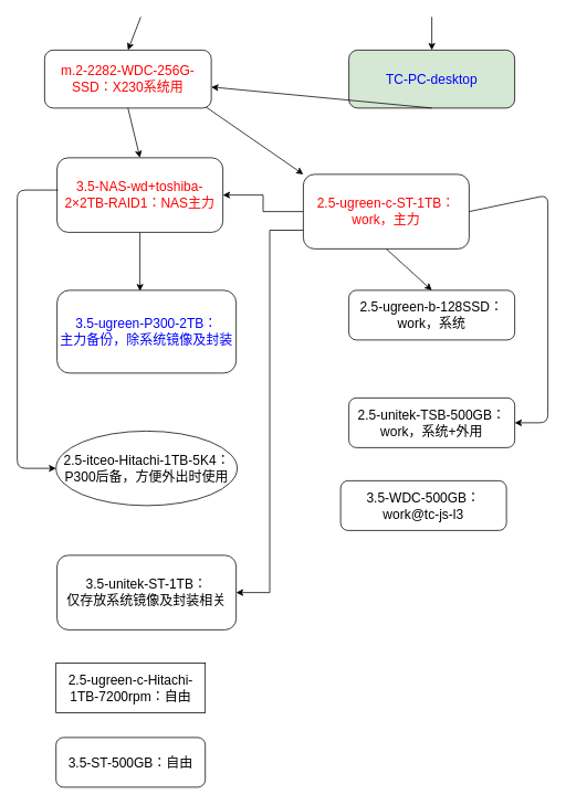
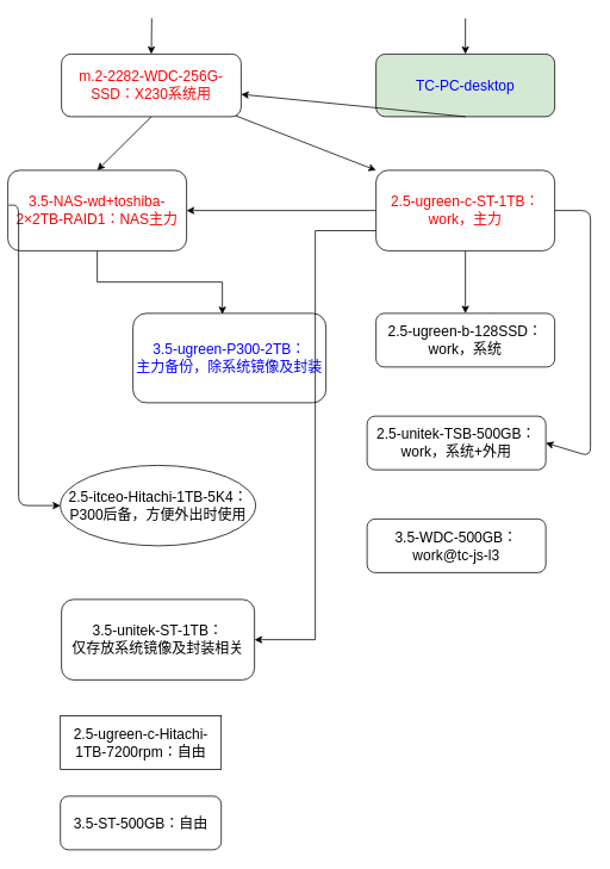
  <mxCell id="0" />
  <mxCell id="1" parent="0" />
  <mxCell id="2" style="edgeStyle=orthogonalEdgeStyle;rounded=0;orthogonalLoop=1;jettySize=auto;html=1;exitX=0.5;exitY=1;exitDx=0;exitDy=0;entryX=0.463;entryY=0.01;entryDx=0;entryDy=0;entryPerimeter=0;fontSize=16;fontColor=#0000FF;" edge="1" parent="1" source="3" target="4"><mxGeometry relative="1" as="geometry" /></mxCell>
- <mxCell id="3" value="3.5-NAS-wd+toshiba-2×2TB-RAID1：NAS主力" style="rounded=1;whiteSpace=wrap;html=1;fontSize=16;fontColor=#FF0000;" vertex="1" parent="1"><mxGeometry x="68" y="190" width="200" height="90" as="geometry" /></mxCell>
- <mxCell id="4" value="3.5-ugreen-P300-2TB：&lt;br style=&quot;font-size: 16px&quot;&gt;主力备份，除系统镜像及封装" style="rounded=1;whiteSpace=wrap;html=1;fontSize=16;fontColor=#0000FF;" vertex="1" parent="1"><mxGeometry x="68" y="350" width="216" height="100" as="geometry" /></mxCell>
+ <mxCell id="3" value="3.5-NAS-wd+toshiba-2×2TB-RAID1：NAS主力" style="rounded=1;whiteSpace=wrap;html=1;fontSize=16;fontColor=#FF0000;" vertex="1" parent="1"><mxGeometry x="8" y="190" width="200" height="90" as="geometry" /></mxCell>
+ <mxCell id="4" value="3.5-ugreen-P300-2TB：&lt;br style=&quot;font-size: 16px&quot;&gt;主力备份，除系统镜像及封装" style="rounded=1;whiteSpace=wrap;html=1;fontSize=16;fontColor=#0000FF;" vertex="1" parent="1"><mxGeometry x="148" y="350" width="216" height="100" as="geometry" /></mxCell>
  <mxCell id="5" value="3.5-unitek-ST-1TB：&lt;br&gt;仅存放系统镜像及封装相关" style="rounded=1;whiteSpace=wrap;html=1;fontSize=16;align=center;" vertex="1" parent="1"><mxGeometry x="68" y="670" width="216" height="90" as="geometry" /></mxCell>
  <mxCell id="6" value="3.5-ST-500GB：自由" style="rounded=1;whiteSpace=wrap;html=1;fontSize=16;align=center;" vertex="1" parent="1"><mxGeometry x="66.75" y="890" width="180" height="60" as="geometry" /></mxCell>
  <mxCell id="7" value="3.5-WDC-500GB：work@tc-js-l3" style="rounded=1;whiteSpace=wrap;html=1;fontSize=16;align=center;" vertex="1" parent="1"><mxGeometry x="410" y="580" width="200" height="60" as="geometry" /></mxCell>
  <mxCell id="8" value="2.5-itceo-Hitachi-1TB-5K4：&lt;br&gt;P300后备，方便外出时使用" style="ellipse;whiteSpace=wrap;html=1;fontSize=16;align=center;" vertex="1" parent="1"><mxGeometry x="66.75" y="520" width="218.5" height="90" as="geometry" /></mxCell>
- <mxCell id="9" value="m.2-2282-WDC-256G-SSD：X230系统用" style="rounded=1;whiteSpace=wrap;html=1;fontSize=16;align=center;fontColor=#FF0000;" vertex="1" parent="1"><mxGeometry x="53" y="60" width="201" height="70" as="geometry" /></mxCell>
+ <mxCell id="9" value="m.2-2282-WDC-256G-SSD：X230系统用" style="rounded=1;whiteSpace=wrap;html=1;fontSize=16;align=center;fontColor=#FF0000;" vertex="1" parent="1"><mxGeometry x="68" y="60" width="201" height="70" as="geometry" /></mxCell>
  <mxCell id="10" value="2.5-ugreen-c-Hitachi-1TB-7200rpm：自由" style="whiteSpace=wrap;html=1;fontSize=16;align=center;rounded=0;" vertex="1" parent="1"><mxGeometry x="66.75" y="800" width="180" height="60" as="geometry" /></mxCell>
  <mxCell id="11" style="edgeStyle=orthogonalEdgeStyle;rounded=0;orthogonalLoop=1;jettySize=auto;html=1;exitX=0;exitY=0.5;exitDx=0;exitDy=0;entryX=1;entryY=0.5;entryDx=0;entryDy=0;fontSize=16;fontColor=#0000FF;" edge="1" parent="1" source="13" target="3"><mxGeometry relative="1" as="geometry" /></mxCell>
  <mxCell id="12" style="edgeStyle=orthogonalEdgeStyle;rounded=0;orthogonalLoop=1;jettySize=auto;html=1;exitX=0;exitY=0.75;exitDx=0;exitDy=0;entryX=1;entryY=0.5;entryDx=0;entryDy=0;fontSize=16;fontColor=#0000FF;" edge="1" parent="1" source="13" target="5"><mxGeometry relative="1" as="geometry" /></mxCell>
- <mxCell id="13" value="2.5-ugreen-c-ST-1TB：work，主力" style="rounded=1;whiteSpace=wrap;html=1;fontSize=16;align=center;fontColor=#FF0000;" vertex="1" parent="1"><mxGeometry x="365" y="210" width="200" height="90" as="geometry" /></mxCell>
- <mxCell id="14" value="2.5-unitek-TSB-500GB：work，系统+外用" style="rounded=1;whiteSpace=wrap;html=1;fontSize=16;align=center;" vertex="1" parent="1"><mxGeometry x="420" y="480" width="200" height="60" as="geometry" /></mxCell>
+ <mxCell id="13" value="2.5-ugreen-c-ST-1TB：work，主力" style="rounded=1;whiteSpace=wrap;html=1;fontSize=16;align=center;fontColor=#FF0000;" vertex="1" parent="1"><mxGeometry x="420" y="190" width="200" height="90" as="geometry" /></mxCell>
+ <mxCell id="14" value="2.5-unitek-TSB-500GB：work，系统+外用" style="rounded=1;whiteSpace=wrap;html=1;fontSize=16;align=center;" vertex="1" parent="1"><mxGeometry x="410" y="465" width="200" height="60" as="geometry" /></mxCell>
  <mxCell id="15" value="TC-PC-desktop" style="rounded=1;whiteSpace=wrap;html=1;fontSize=16;fontColor=#0000FF;align=center;fillColor=#d5e8d4;" vertex="1" parent="1"><mxGeometry x="420" y="60" width="200" height="70" as="geometry" /></mxCell>
  <mxCell id="16" value="" style="endArrow=classic;html=1;fontSize=16;fontColor=#0000FF;entryX=0.5;entryY=0;entryDx=0;entryDy=0;" edge="1" parent="1" target="9"><mxGeometry width="50" height="50" relative="1" as="geometry"><mxPoint x="169" y="20" as="sourcePoint" /><mxPoint x="200" y="10" as="targetPoint" /></mxGeometry></mxCell>
  <mxCell id="17" value="" style="endArrow=classic;html=1;fontSize=16;fontColor=#0000FF;entryX=0.5;entryY=0;entryDx=0;entryDy=0;exitX=0.5;exitY=1;exitDx=0;exitDy=0;" edge="1" parent="1" source="9" target="3"><mxGeometry width="50" height="50" relative="1" as="geometry"><mxPoint x="150" y="180" as="sourcePoint" /><mxPoint x="200" y="130" as="targetPoint" /></mxGeometry></mxCell>
  <mxCell id="18" value="" style="endArrow=classic;html=1;fontSize=16;fontColor=#0000FF;exitX=0.5;exitY=1;exitDx=0;exitDy=0;" edge="1" parent="1" source="15" target="9"><mxGeometry width="50" height="50" relative="1" as="geometry"><mxPoint x="480" y="220" as="sourcePoint" /><mxPoint x="530" y="170" as="targetPoint" /></mxGeometry></mxCell>
  <mxCell id="19" value="" style="endArrow=classic;html=1;fontSize=16;fontColor=#0000FF;entryX=0.5;entryY=0;entryDx=0;entryDy=0;" edge="1" parent="1" target="15"><mxGeometry width="50" height="50" relative="1" as="geometry"><mxPoint x="520" y="20" as="sourcePoint" /><mxPoint x="550" y="10" as="targetPoint" /></mxGeometry></mxCell>
  <mxCell id="20" value="" style="endArrow=classic;html=1;fontSize=16;fontColor=#0000FF;entryX=0;entryY=0;entryDx=0;entryDy=0;exitX=0.97;exitY=0.986;exitDx=0;exitDy=0;exitPerimeter=0;" edge="1" parent="1" source="9" target="13"><mxGeometry width="50" height="50" relative="1" as="geometry"><mxPoint x="480" y="220" as="sourcePoint" /><mxPoint x="530" y="170" as="targetPoint" /></mxGeometry></mxCell>
  <mxCell id="21" value="" style="endArrow=classic;html=1;fontSize=16;fontColor=#0000FF;entryX=0;entryY=0.5;entryDx=0;entryDy=0;exitX=0.005;exitY=0.433;exitDx=0;exitDy=0;exitPerimeter=0;" edge="1" parent="1" source="3" target="8"><mxGeometry width="50" height="50" relative="1" as="geometry"><mxPoint x="20" y="230" as="sourcePoint" /><mxPoint x="40" y="460" as="targetPoint" /><Array as="points"><mxPoint x="20" y="229" /><mxPoint x="20" y="565" /></Array></mxGeometry></mxCell>
  <mxCell id="22" value="" style="endArrow=classic;html=1;fontSize=16;fontColor=#0000FF;" edge="1" parent="1" source="23"><mxGeometry width="50" height="50" relative="1" as="geometry"><mxPoint x="480" y="420" as="sourcePoint" /><mxPoint x="530" y="370" as="targetPoint" /></mxGeometry></mxCell>
  <mxCell id="23" value="2.5-ugreen-b-128SSD：work，系统" style="rounded=1;whiteSpace=wrap;html=1;fontSize=16;align=center;" vertex="1" parent="1"><mxGeometry x="420" y="350" width="200" height="60" as="geometry" /></mxCell>
  <mxCell id="24" value="" style="endArrow=classic;html=1;fontSize=16;fontColor=#0000FF;entryX=0.5;entryY=0;entryDx=0;entryDy=0;exitX=0.5;exitY=1;exitDx=0;exitDy=0;" edge="1" parent="1" source="13" target="23"><mxGeometry width="50" height="50" relative="1" as="geometry"><mxPoint x="480" y="420" as="sourcePoint" /><mxPoint x="530" y="370" as="targetPoint" /></mxGeometry></mxCell>
  <mxCell id="25" value="" style="endArrow=classic;html=1;fontSize=16;fontColor=#0000FF;entryX=1;entryY=0.5;entryDx=0;entryDy=0;exitX=1;exitY=0.5;exitDx=0;exitDy=0;" edge="1" parent="1" source="13" target="14"><mxGeometry width="50" height="50" relative="1" as="geometry"><mxPoint x="650" y="520" as="sourcePoint" /><mxPoint x="700" y="470" as="targetPoint" /><Array as="points"><mxPoint x="660" y="235" /><mxPoint x="660" y="510" /></Array></mxGeometry></mxCell>
